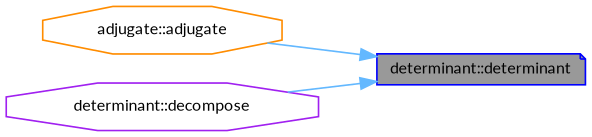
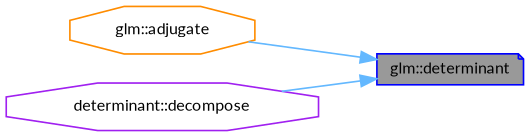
  digraph {
    fontname=Lato
    rankdir=RL
    node [fillcolor=white fontname=Lato fontsize=10 shape=octagon style=filled]
    edge [color=steelblue1 dir=back fontname=Lato fontsize=10 labelfontname=Helvetica labelfontsize=10 style=solid]
-   n1 [color=blue fillcolor=grey60 fontcolor=black height=0.2 label="determinant::determinant" shape=note width=0.4]
-   n2 [color=darkorange height=0.2 label="adjugate::adjugate" width=0.4]
+   n1 [color=blue fillcolor=grey60 fontcolor=black height=0.2 label="glm::determinant" shape=note width=0.4]
+   n2 [color=darkorange height=0.2 label="glm::adjugate" width=0.4]
    n3 [color=purple height=0.2 label="determinant::decompose" width=0.4]
    n1 -> n2
    n1 -> n3
  }
